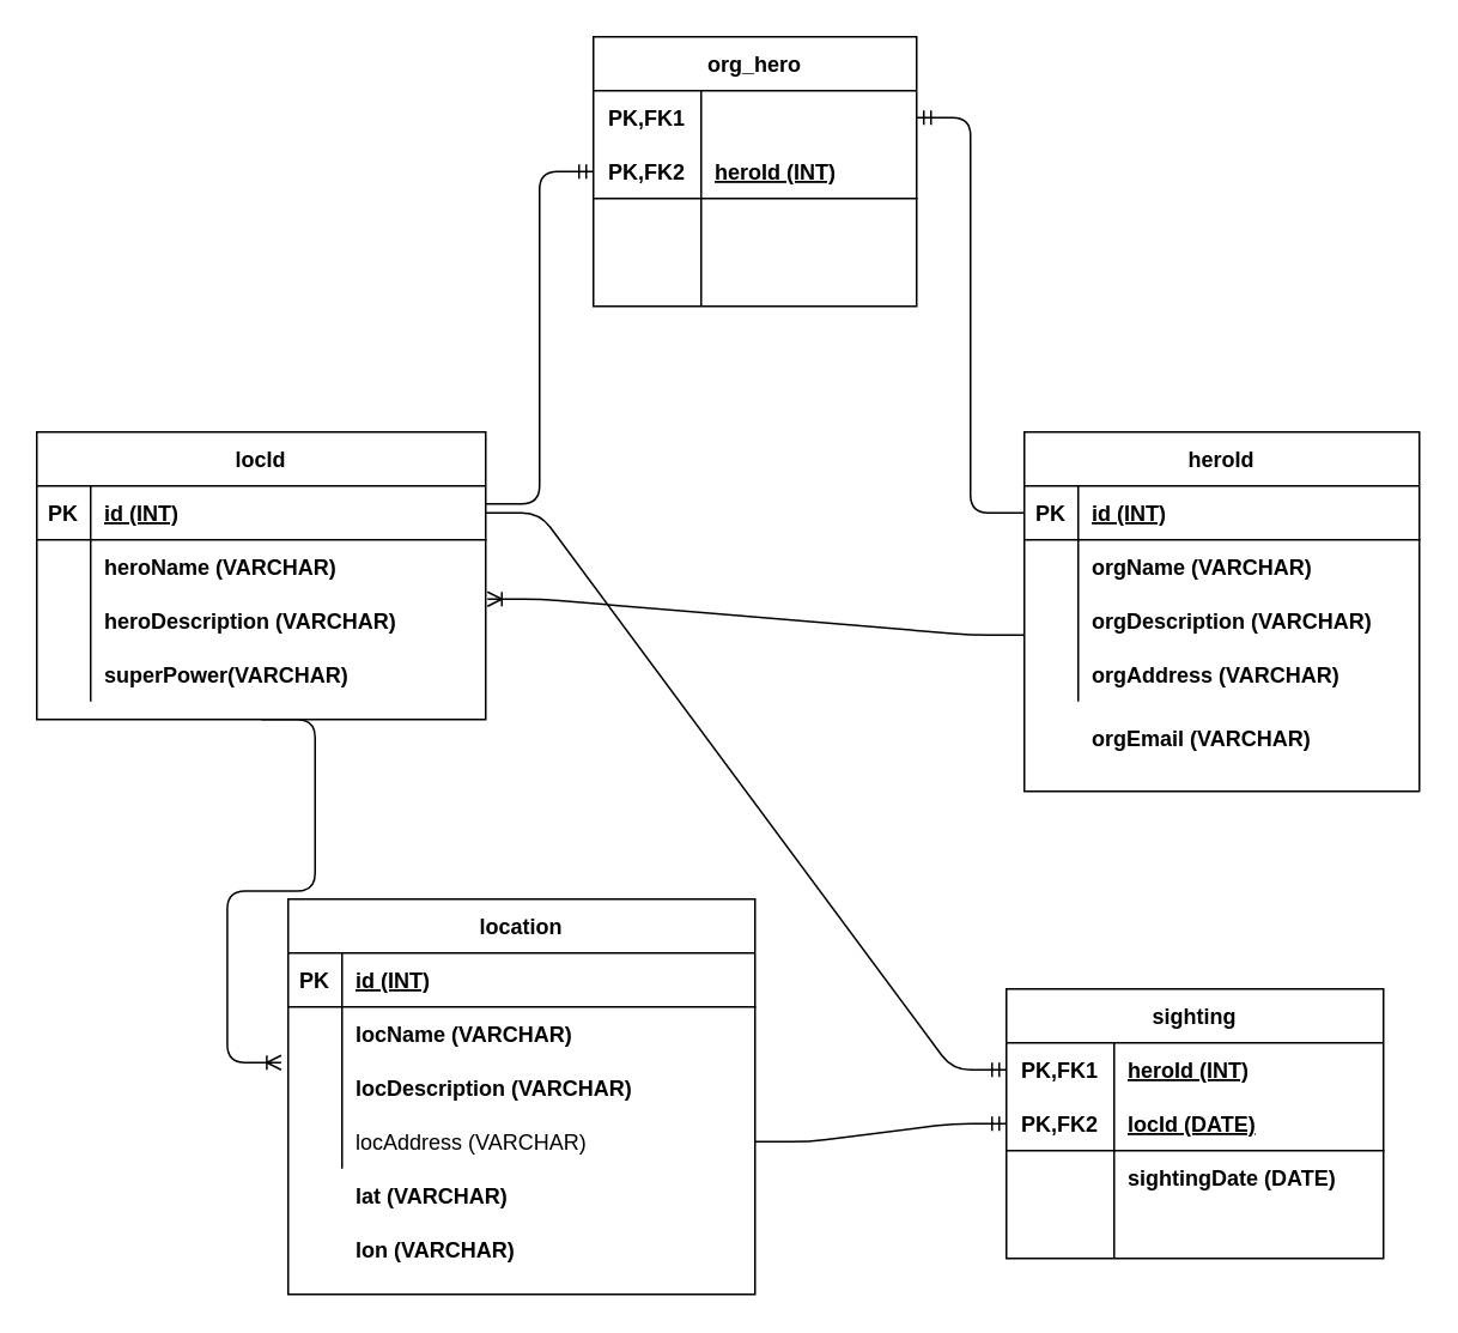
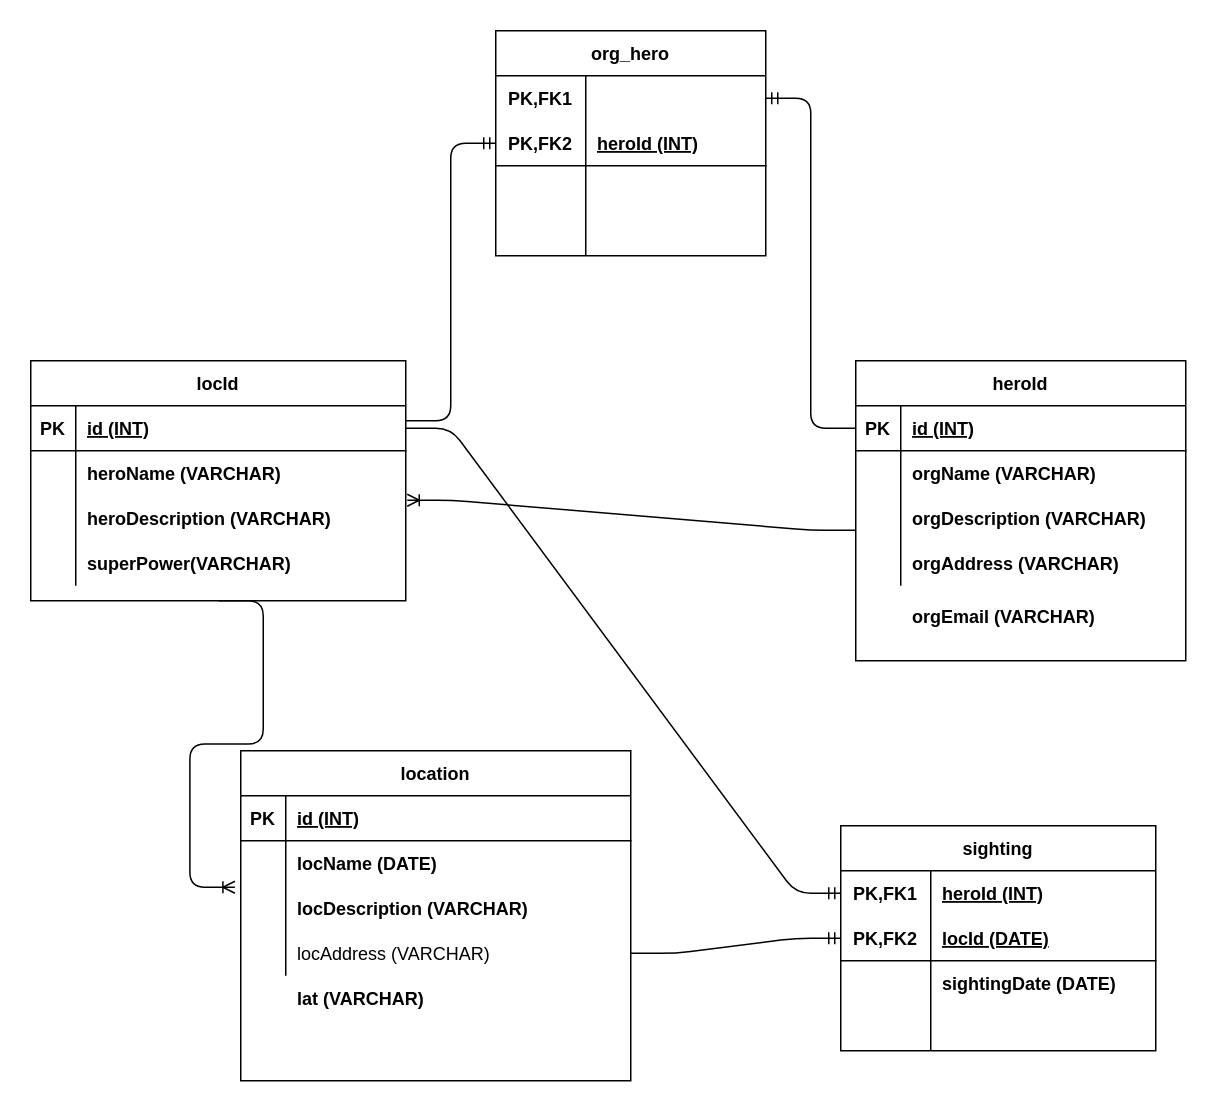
  <mxCell id="0" />
  <mxCell id="1" parent="0" />
  <mxCell id="2" value="locId" style="shape=table;startSize=30;container=1;collapsible=1;childLayout=tableLayout;fixedRows=1;rowLines=0;fontStyle=1;align=center;resizeLast=1;" vertex="1" parent="1"><mxGeometry x="20" y="240" width="250" height="160" as="geometry" /></mxCell>
  <mxCell id="3" value="" style="shape=partialRectangle;collapsible=0;dropTarget=0;pointerEvents=0;fillColor=none;top=0;left=0;bottom=1;right=0;points=[[0,0.5],[1,0.5]];portConstraint=eastwest;" vertex="1" parent="2"><mxGeometry y="30" width="250" height="30" as="geometry" /></mxCell>
  <mxCell id="4" value="PK" style="shape=partialRectangle;connectable=0;fillColor=none;top=0;left=0;bottom=0;right=0;fontStyle=1;overflow=hidden;" vertex="1" parent="3"><mxGeometry width="30" height="30" as="geometry" /></mxCell>
  <mxCell id="5" value="id (INT)" style="shape=partialRectangle;connectable=0;fillColor=none;top=0;left=0;bottom=0;right=0;align=left;spacingLeft=6;fontStyle=5;overflow=hidden;" vertex="1" parent="3"><mxGeometry x="30" width="220" height="30" as="geometry" /></mxCell>
  <mxCell id="6" value="" style="shape=partialRectangle;collapsible=0;dropTarget=0;pointerEvents=0;fillColor=none;top=0;left=0;bottom=0;right=0;points=[[0,0.5],[1,0.5]];portConstraint=eastwest;" vertex="1" parent="2"><mxGeometry y="60" width="250" height="30" as="geometry" /></mxCell>
  <mxCell id="7" value="" style="shape=partialRectangle;connectable=0;fillColor=none;top=0;left=0;bottom=0;right=0;editable=1;overflow=hidden;" vertex="1" parent="6"><mxGeometry width="30" height="30" as="geometry" /></mxCell>
  <mxCell id="8" value="heroName (VARCHAR)" style="shape=partialRectangle;connectable=0;fillColor=none;top=0;left=0;bottom=0;right=0;align=left;spacingLeft=6;overflow=hidden;fontStyle=1" vertex="1" parent="6"><mxGeometry x="30" width="220" height="30" as="geometry" /></mxCell>
  <mxCell id="9" value="" style="shape=partialRectangle;collapsible=0;dropTarget=0;pointerEvents=0;fillColor=none;top=0;left=0;bottom=0;right=0;points=[[0,0.5],[1,0.5]];portConstraint=eastwest;" vertex="1" parent="2"><mxGeometry y="90" width="250" height="30" as="geometry" /></mxCell>
  <mxCell id="10" value="" style="shape=partialRectangle;connectable=0;fillColor=none;top=0;left=0;bottom=0;right=0;editable=1;overflow=hidden;" vertex="1" parent="9"><mxGeometry width="30" height="30" as="geometry" /></mxCell>
  <mxCell id="11" value="heroDescription (VARCHAR)" style="shape=partialRectangle;connectable=0;fillColor=none;top=0;left=0;bottom=0;right=0;align=left;spacingLeft=6;overflow=hidden;fontStyle=1" vertex="1" parent="9"><mxGeometry x="30" width="220" height="30" as="geometry" /></mxCell>
  <mxCell id="12" value="" style="shape=partialRectangle;collapsible=0;dropTarget=0;pointerEvents=0;fillColor=none;top=0;left=0;bottom=0;right=0;points=[[0,0.5],[1,0.5]];portConstraint=eastwest;" vertex="1" parent="2"><mxGeometry y="120" width="250" height="30" as="geometry" /></mxCell>
  <mxCell id="13" value="" style="shape=partialRectangle;connectable=0;fillColor=none;top=0;left=0;bottom=0;right=0;editable=1;overflow=hidden;" vertex="1" parent="12"><mxGeometry width="30" height="30" as="geometry" /></mxCell>
  <mxCell id="14" value="superPower(VARCHAR)" style="shape=partialRectangle;connectable=0;fillColor=none;top=0;left=0;bottom=0;right=0;align=left;spacingLeft=6;overflow=hidden;fontStyle=1" vertex="1" parent="12"><mxGeometry x="30" width="220" height="30" as="geometry" /></mxCell>
  <mxCell id="15" value="" style="group" vertex="1" connectable="0" parent="1"><mxGeometry x="160" y="500" width="260" height="220" as="geometry" /></mxCell>
  <mxCell id="16" value="location" style="shape=table;startSize=30;container=1;collapsible=1;childLayout=tableLayout;fixedRows=1;rowLines=0;fontStyle=1;align=center;resizeLast=1;" vertex="1" parent="15"><mxGeometry width="260" height="220" as="geometry" /></mxCell>
  <mxCell id="17" value="" style="shape=partialRectangle;collapsible=0;dropTarget=0;pointerEvents=0;fillColor=none;top=0;left=0;bottom=1;right=0;points=[[0,0.5],[1,0.5]];portConstraint=eastwest;" vertex="1" parent="16"><mxGeometry y="30" width="260" height="30" as="geometry" /></mxCell>
  <mxCell id="18" value="PK" style="shape=partialRectangle;connectable=0;fillColor=none;top=0;left=0;bottom=0;right=0;fontStyle=1;overflow=hidden;" vertex="1" parent="17"><mxGeometry width="30" height="30" as="geometry" /></mxCell>
  <mxCell id="19" value="id (INT)" style="shape=partialRectangle;connectable=0;fillColor=none;top=0;left=0;bottom=0;right=0;align=left;spacingLeft=6;fontStyle=5;overflow=hidden;" vertex="1" parent="17"><mxGeometry x="30" width="230" height="30" as="geometry" /></mxCell>
  <mxCell id="20" value="" style="shape=partialRectangle;collapsible=0;dropTarget=0;pointerEvents=0;fillColor=none;top=0;left=0;bottom=0;right=0;points=[[0,0.5],[1,0.5]];portConstraint=eastwest;" vertex="1" parent="16"><mxGeometry y="60" width="260" height="30" as="geometry" /></mxCell>
  <mxCell id="21" value="" style="shape=partialRectangle;connectable=0;fillColor=none;top=0;left=0;bottom=0;right=0;editable=1;overflow=hidden;" vertex="1" parent="20"><mxGeometry width="30" height="30" as="geometry" /></mxCell>
- <mxCell id="22" value="locName (VARCHAR)" style="shape=partialRectangle;connectable=0;fillColor=none;top=0;left=0;bottom=0;right=0;align=left;spacingLeft=6;overflow=hidden;fontStyle=1" vertex="1" parent="20"><mxGeometry x="30" width="230" height="30" as="geometry" /></mxCell>
+ <mxCell id="22" value="locName (DATE)" style="shape=partialRectangle;connectable=0;fillColor=none;top=0;left=0;bottom=0;right=0;align=left;spacingLeft=6;overflow=hidden;fontStyle=1" vertex="1" parent="20"><mxGeometry x="30" width="230" height="30" as="geometry" /></mxCell>
  <mxCell id="23" value="" style="shape=partialRectangle;collapsible=0;dropTarget=0;pointerEvents=0;fillColor=none;top=0;left=0;bottom=0;right=0;points=[[0,0.5],[1,0.5]];portConstraint=eastwest;" vertex="1" parent="16"><mxGeometry y="90" width="260" height="30" as="geometry" /></mxCell>
  <mxCell id="24" value="" style="shape=partialRectangle;connectable=0;fillColor=none;top=0;left=0;bottom=0;right=0;editable=1;overflow=hidden;" vertex="1" parent="23"><mxGeometry width="30" height="30" as="geometry" /></mxCell>
  <mxCell id="25" value="locDescription (VARCHAR)" style="shape=partialRectangle;connectable=0;fillColor=none;top=0;left=0;bottom=0;right=0;align=left;spacingLeft=6;overflow=hidden;fontStyle=1" vertex="1" parent="23"><mxGeometry x="30" width="230" height="30" as="geometry" /></mxCell>
  <mxCell id="26" value="" style="shape=partialRectangle;collapsible=0;dropTarget=0;pointerEvents=0;fillColor=none;top=0;left=0;bottom=0;right=0;points=[[0,0.5],[1,0.5]];portConstraint=eastwest;" vertex="1" parent="16"><mxGeometry y="120" width="260" height="30" as="geometry" /></mxCell>
  <mxCell id="27" value="" style="shape=partialRectangle;connectable=0;fillColor=none;top=0;left=0;bottom=0;right=0;editable=1;overflow=hidden;" vertex="1" parent="26"><mxGeometry width="30" height="30" as="geometry" /></mxCell>
  <mxCell id="28" value="locAddress (VARCHAR)" style="shape=partialRectangle;connectable=0;fillColor=none;top=0;left=0;bottom=0;right=0;align=left;spacingLeft=6;overflow=hidden;fontStyle=0" vertex="1" parent="26"><mxGeometry x="30" width="230" height="30" as="geometry" /></mxCell>
  <mxCell id="29" value="lat (VARCHAR)" style="shape=partialRectangle;connectable=0;fillColor=none;top=0;left=0;bottom=0;right=0;align=left;spacingLeft=6;overflow=hidden;fontStyle=1" vertex="1" parent="15"><mxGeometry x="30" y="150" width="230" height="30" as="geometry" /></mxCell>
- <mxCell id="30" value="lon (VARCHAR)" style="shape=partialRectangle;connectable=0;fillColor=none;top=0;left=0;bottom=0;right=0;align=left;spacingLeft=6;overflow=hidden;fontStyle=1" vertex="1" parent="15"><mxGeometry x="30" y="180" width="230" height="30" as="geometry" /></mxCell>
  <mxCell id="31" value="" style="group" vertex="1" connectable="0" parent="1"><mxGeometry x="570" y="240" width="220" height="200" as="geometry" /></mxCell>
  <mxCell id="32" value="heroId" style="shape=table;startSize=30;container=1;collapsible=1;childLayout=tableLayout;fixedRows=1;rowLines=0;fontStyle=1;align=center;resizeLast=1;" vertex="1" parent="31"><mxGeometry width="220" height="200" as="geometry" /></mxCell>
  <mxCell id="33" value="" style="shape=partialRectangle;collapsible=0;dropTarget=0;pointerEvents=0;fillColor=none;top=0;left=0;bottom=1;right=0;points=[[0,0.5],[1,0.5]];portConstraint=eastwest;" vertex="1" parent="32"><mxGeometry y="30" width="220" height="30" as="geometry" /></mxCell>
  <mxCell id="34" value="PK" style="shape=partialRectangle;connectable=0;fillColor=none;top=0;left=0;bottom=0;right=0;fontStyle=1;overflow=hidden;" vertex="1" parent="33"><mxGeometry width="30" height="30" as="geometry" /></mxCell>
  <mxCell id="35" value="id (INT)" style="shape=partialRectangle;connectable=0;fillColor=none;top=0;left=0;bottom=0;right=0;align=left;spacingLeft=6;fontStyle=5;overflow=hidden;" vertex="1" parent="33"><mxGeometry x="30" width="190" height="30" as="geometry" /></mxCell>
  <mxCell id="36" value="" style="shape=partialRectangle;collapsible=0;dropTarget=0;pointerEvents=0;fillColor=none;top=0;left=0;bottom=0;right=0;points=[[0,0.5],[1,0.5]];portConstraint=eastwest;" vertex="1" parent="32"><mxGeometry y="60" width="220" height="30" as="geometry" /></mxCell>
  <mxCell id="37" value="" style="shape=partialRectangle;connectable=0;fillColor=none;top=0;left=0;bottom=0;right=0;editable=1;overflow=hidden;" vertex="1" parent="36"><mxGeometry width="30" height="30" as="geometry" /></mxCell>
  <mxCell id="38" value="orgName (VARCHAR)" style="shape=partialRectangle;connectable=0;fillColor=none;top=0;left=0;bottom=0;right=0;align=left;spacingLeft=6;overflow=hidden;fontStyle=1" vertex="1" parent="36"><mxGeometry x="30" width="190" height="30" as="geometry" /></mxCell>
  <mxCell id="39" value="" style="shape=partialRectangle;collapsible=0;dropTarget=0;pointerEvents=0;fillColor=none;top=0;left=0;bottom=0;right=0;points=[[0,0.5],[1,0.5]];portConstraint=eastwest;" vertex="1" parent="32"><mxGeometry y="90" width="220" height="30" as="geometry" /></mxCell>
  <mxCell id="40" value="" style="shape=partialRectangle;connectable=0;fillColor=none;top=0;left=0;bottom=0;right=0;editable=1;overflow=hidden;" vertex="1" parent="39"><mxGeometry width="30" height="30" as="geometry" /></mxCell>
  <mxCell id="41" value="orgDescription (VARCHAR)" style="shape=partialRectangle;connectable=0;fillColor=none;top=0;left=0;bottom=0;right=0;align=left;spacingLeft=6;overflow=hidden;fontStyle=1" vertex="1" parent="39"><mxGeometry x="30" width="190" height="30" as="geometry" /></mxCell>
  <mxCell id="42" value="" style="shape=partialRectangle;collapsible=0;dropTarget=0;pointerEvents=0;fillColor=none;top=0;left=0;bottom=0;right=0;points=[[0,0.5],[1,0.5]];portConstraint=eastwest;" vertex="1" parent="32"><mxGeometry y="120" width="220" height="30" as="geometry" /></mxCell>
  <mxCell id="43" value="" style="shape=partialRectangle;connectable=0;fillColor=none;top=0;left=0;bottom=0;right=0;editable=1;overflow=hidden;" vertex="1" parent="42"><mxGeometry width="30" height="30" as="geometry" /></mxCell>
  <mxCell id="44" value="orgAddress (VARCHAR)" style="shape=partialRectangle;connectable=0;fillColor=none;top=0;left=0;bottom=0;right=0;align=left;spacingLeft=6;overflow=hidden;fontStyle=1" vertex="1" parent="42"><mxGeometry x="30" width="190" height="30" as="geometry" /></mxCell>
  <mxCell id="45" value="orgEmail (VARCHAR)" style="shape=partialRectangle;connectable=0;fillColor=none;top=0;left=0;bottom=0;right=0;align=left;spacingLeft=6;overflow=hidden;fontStyle=1" vertex="1" parent="31"><mxGeometry x="30" y="155" width="190" height="30" as="geometry" /></mxCell>
  <mxCell id="46" value="" style="edgeStyle=entityRelationEdgeStyle;fontSize=12;html=1;endArrow=ERoneToMany;exitX=0;exitY=0.767;exitDx=0;exitDy=0;exitPerimeter=0;entryX=1.004;entryY=0.1;entryDx=0;entryDy=0;entryPerimeter=0;" edge="1" parent="1" source="39" target="9"><mxGeometry width="100" height="100" relative="1" as="geometry"><mxPoint x="290" y="640" as="sourcePoint" /><mxPoint x="390" y="540" as="targetPoint" /></mxGeometry></mxCell>
  <mxCell id="47" value="" style="edgeStyle=entityRelationEdgeStyle;fontSize=12;html=1;endArrow=ERoneToMany;exitX=0.5;exitY=1;exitDx=0;exitDy=0;entryX=-0.015;entryY=0.033;entryDx=0;entryDy=0;entryPerimeter=0;" edge="1" parent="1" source="2" target="23"><mxGeometry width="100" height="100" relative="1" as="geometry"><mxPoint x="310" y="500" as="sourcePoint" /><mxPoint x="350" y="580" as="targetPoint" /></mxGeometry></mxCell>
  <mxCell id="48" value="sighting" style="shape=table;startSize=30;container=1;collapsible=1;childLayout=tableLayout;fixedRows=1;rowLines=0;fontStyle=1;align=center;resizeLast=1;" vertex="1" parent="1"><mxGeometry x="560" y="550" width="210" height="150" as="geometry" /></mxCell>
  <mxCell id="49" value="" style="shape=partialRectangle;collapsible=0;dropTarget=0;pointerEvents=0;fillColor=none;top=0;left=0;bottom=0;right=0;points=[[0,0.5],[1,0.5]];portConstraint=eastwest;" vertex="1" parent="48"><mxGeometry y="30" width="210" height="30" as="geometry" /></mxCell>
  <mxCell id="50" value="PK,FK1" style="shape=partialRectangle;connectable=0;fillColor=none;top=0;left=0;bottom=0;right=0;fontStyle=1;overflow=hidden;" vertex="1" parent="49"><mxGeometry width="60" height="30" as="geometry" /></mxCell>
  <mxCell id="51" value="heroId (INT)" style="shape=partialRectangle;connectable=0;fillColor=none;top=0;left=0;bottom=0;right=0;align=left;spacingLeft=6;fontStyle=5;overflow=hidden;" vertex="1" parent="49"><mxGeometry x="60" width="150" height="30" as="geometry" /></mxCell>
  <mxCell id="52" value="" style="shape=partialRectangle;collapsible=0;dropTarget=0;pointerEvents=0;fillColor=none;top=0;left=0;bottom=1;right=0;points=[[0,0.5],[1,0.5]];portConstraint=eastwest;" vertex="1" parent="48"><mxGeometry y="60" width="210" height="30" as="geometry" /></mxCell>
  <mxCell id="53" value="PK,FK2" style="shape=partialRectangle;connectable=0;fillColor=none;top=0;left=0;bottom=0;right=0;fontStyle=1;overflow=hidden;" vertex="1" parent="52"><mxGeometry width="60" height="30" as="geometry" /></mxCell>
  <mxCell id="54" value="locId (DATE)" style="shape=partialRectangle;connectable=0;fillColor=none;top=0;left=0;bottom=0;right=0;align=left;spacingLeft=6;fontStyle=5;overflow=hidden;" vertex="1" parent="52"><mxGeometry x="60" width="150" height="30" as="geometry" /></mxCell>
  <mxCell id="55" value="" style="shape=partialRectangle;collapsible=0;dropTarget=0;pointerEvents=0;fillColor=none;top=0;left=0;bottom=0;right=0;points=[[0,0.5],[1,0.5]];portConstraint=eastwest;" vertex="1" parent="48"><mxGeometry y="90" width="210" height="30" as="geometry" /></mxCell>
  <mxCell id="56" value="" style="shape=partialRectangle;connectable=0;fillColor=none;top=0;left=0;bottom=0;right=0;editable=1;overflow=hidden;" vertex="1" parent="55"><mxGeometry width="60" height="30" as="geometry" /></mxCell>
  <mxCell id="57" value="sightingDate (DATE)" style="shape=partialRectangle;connectable=0;fillColor=none;top=0;left=0;bottom=0;right=0;align=left;spacingLeft=6;overflow=hidden;fontStyle=1" vertex="1" parent="55"><mxGeometry x="60" width="150" height="30" as="geometry" /></mxCell>
  <mxCell id="58" value="" style="shape=partialRectangle;collapsible=0;dropTarget=0;pointerEvents=0;fillColor=none;top=0;left=0;bottom=0;right=0;points=[[0,0.5],[1,0.5]];portConstraint=eastwest;" vertex="1" parent="48"><mxGeometry y="120" width="210" height="30" as="geometry" /></mxCell>
  <mxCell id="59" value="" style="shape=partialRectangle;connectable=0;fillColor=none;top=0;left=0;bottom=0;right=0;editable=1;overflow=hidden;" vertex="1" parent="58"><mxGeometry width="60" height="30" as="geometry" /></mxCell>
  <mxCell id="60" value="" style="shape=partialRectangle;connectable=0;fillColor=none;top=0;left=0;bottom=0;right=0;align=left;spacingLeft=6;overflow=hidden;" vertex="1" parent="58"><mxGeometry x="60" width="150" height="30" as="geometry" /></mxCell>
  <mxCell id="61" value="" style="edgeStyle=entityRelationEdgeStyle;fontSize=12;html=1;endArrow=ERmandOne;exitX=1;exitY=0.5;exitDx=0;exitDy=0;entryX=0;entryY=0.5;entryDx=0;entryDy=0;" edge="1" parent="1" source="26" target="52"><mxGeometry width="100" height="100" relative="1" as="geometry"><mxPoint x="420" y="620" as="sourcePoint" /><mxPoint x="520" y="520" as="targetPoint" /></mxGeometry></mxCell>
  <mxCell id="62" value="" style="edgeStyle=entityRelationEdgeStyle;fontSize=12;html=1;endArrow=ERmandOne;exitX=1;exitY=0.5;exitDx=0;exitDy=0;entryX=0;entryY=0.5;entryDx=0;entryDy=0;" edge="1" parent="1" source="3" target="49"><mxGeometry width="100" height="100" relative="1" as="geometry"><mxPoint x="320" y="450" as="sourcePoint" /><mxPoint x="420" y="350" as="targetPoint" /></mxGeometry></mxCell>
  <mxCell id="63" value="org_hero" style="shape=table;startSize=30;container=1;collapsible=1;childLayout=tableLayout;fixedRows=1;rowLines=0;fontStyle=1;align=center;resizeLast=1;" vertex="1" parent="1"><mxGeometry x="330" y="20" width="180" height="150" as="geometry" /></mxCell>
  <mxCell id="64" value="" style="shape=partialRectangle;collapsible=0;dropTarget=0;pointerEvents=0;fillColor=none;top=0;left=0;bottom=0;right=0;points=[[0,0.5],[1,0.5]];portConstraint=eastwest;" vertex="1" parent="63"><mxGeometry y="30" width="180" height="30" as="geometry" /></mxCell>
  <mxCell id="65" value="PK,FK1" style="shape=partialRectangle;connectable=0;fillColor=none;top=0;left=0;bottom=0;right=0;fontStyle=1;overflow=hidden;" vertex="1" parent="64"><mxGeometry width="60" height="30" as="geometry" /></mxCell>
  <mxCell id="66" value="" style="shape=partialRectangle;collapsible=0;dropTarget=0;pointerEvents=0;fillColor=none;top=0;left=0;bottom=1;right=0;points=[[0,0.5],[1,0.5]];portConstraint=eastwest;" vertex="1" parent="63"><mxGeometry y="60" width="180" height="30" as="geometry" /></mxCell>
  <mxCell id="67" value="PK,FK2" style="shape=partialRectangle;connectable=0;fillColor=none;top=0;left=0;bottom=0;right=0;fontStyle=1;overflow=hidden;" vertex="1" parent="66"><mxGeometry width="60" height="30" as="geometry" /></mxCell>
  <mxCell id="68" value="heroId (INT)" style="shape=partialRectangle;connectable=0;fillColor=none;top=0;left=0;bottom=0;right=0;align=left;spacingLeft=6;fontStyle=5;overflow=hidden;" vertex="1" parent="66"><mxGeometry x="60" width="120" height="30" as="geometry" /></mxCell>
  <mxCell id="69" value="" style="shape=partialRectangle;collapsible=0;dropTarget=0;pointerEvents=0;fillColor=none;top=0;left=0;bottom=0;right=0;points=[[0,0.5],[1,0.5]];portConstraint=eastwest;" vertex="1" parent="63"><mxGeometry y="90" width="180" height="30" as="geometry" /></mxCell>
  <mxCell id="70" value="" style="shape=partialRectangle;connectable=0;fillColor=none;top=0;left=0;bottom=0;right=0;editable=1;overflow=hidden;" vertex="1" parent="69"><mxGeometry width="60" height="30" as="geometry" /></mxCell>
  <mxCell id="71" value="" style="shape=partialRectangle;connectable=0;fillColor=none;top=0;left=0;bottom=0;right=0;align=left;spacingLeft=6;overflow=hidden;" vertex="1" parent="69"><mxGeometry x="60" width="120" height="30" as="geometry" /></mxCell>
  <mxCell id="72" value="" style="shape=partialRectangle;collapsible=0;dropTarget=0;pointerEvents=0;fillColor=none;top=0;left=0;bottom=0;right=0;points=[[0,0.5],[1,0.5]];portConstraint=eastwest;" vertex="1" parent="63"><mxGeometry y="120" width="180" height="30" as="geometry" /></mxCell>
  <mxCell id="73" value="" style="shape=partialRectangle;connectable=0;fillColor=none;top=0;left=0;bottom=0;right=0;editable=1;overflow=hidden;" vertex="1" parent="72"><mxGeometry width="60" height="30" as="geometry" /></mxCell>
  <mxCell id="74" value="" style="shape=partialRectangle;connectable=0;fillColor=none;top=0;left=0;bottom=0;right=0;align=left;spacingLeft=6;overflow=hidden;" vertex="1" parent="72"><mxGeometry x="60" width="120" height="30" as="geometry" /></mxCell>
  <mxCell id="75" value="" style="edgeStyle=entityRelationEdgeStyle;fontSize=12;html=1;endArrow=ERmandOne;entryX=1;entryY=0.5;entryDx=0;entryDy=0;exitX=0;exitY=0.5;exitDx=0;exitDy=0;" edge="1" parent="1" source="33" target="64"><mxGeometry width="100" height="100" relative="1" as="geometry"><mxPoint x="530" y="170" as="sourcePoint" /><mxPoint x="630" y="70" as="targetPoint" /></mxGeometry></mxCell>
  <mxCell id="76" value="" style="edgeStyle=entityRelationEdgeStyle;fontSize=12;html=1;endArrow=ERmandOne;exitX=1;exitY=0.25;exitDx=0;exitDy=0;entryX=0;entryY=0.5;entryDx=0;entryDy=0;" edge="1" parent="1" source="2" target="66"><mxGeometry width="100" height="100" relative="1" as="geometry"><mxPoint x="220" y="190" as="sourcePoint" /><mxPoint x="320" y="90" as="targetPoint" /></mxGeometry></mxCell>
